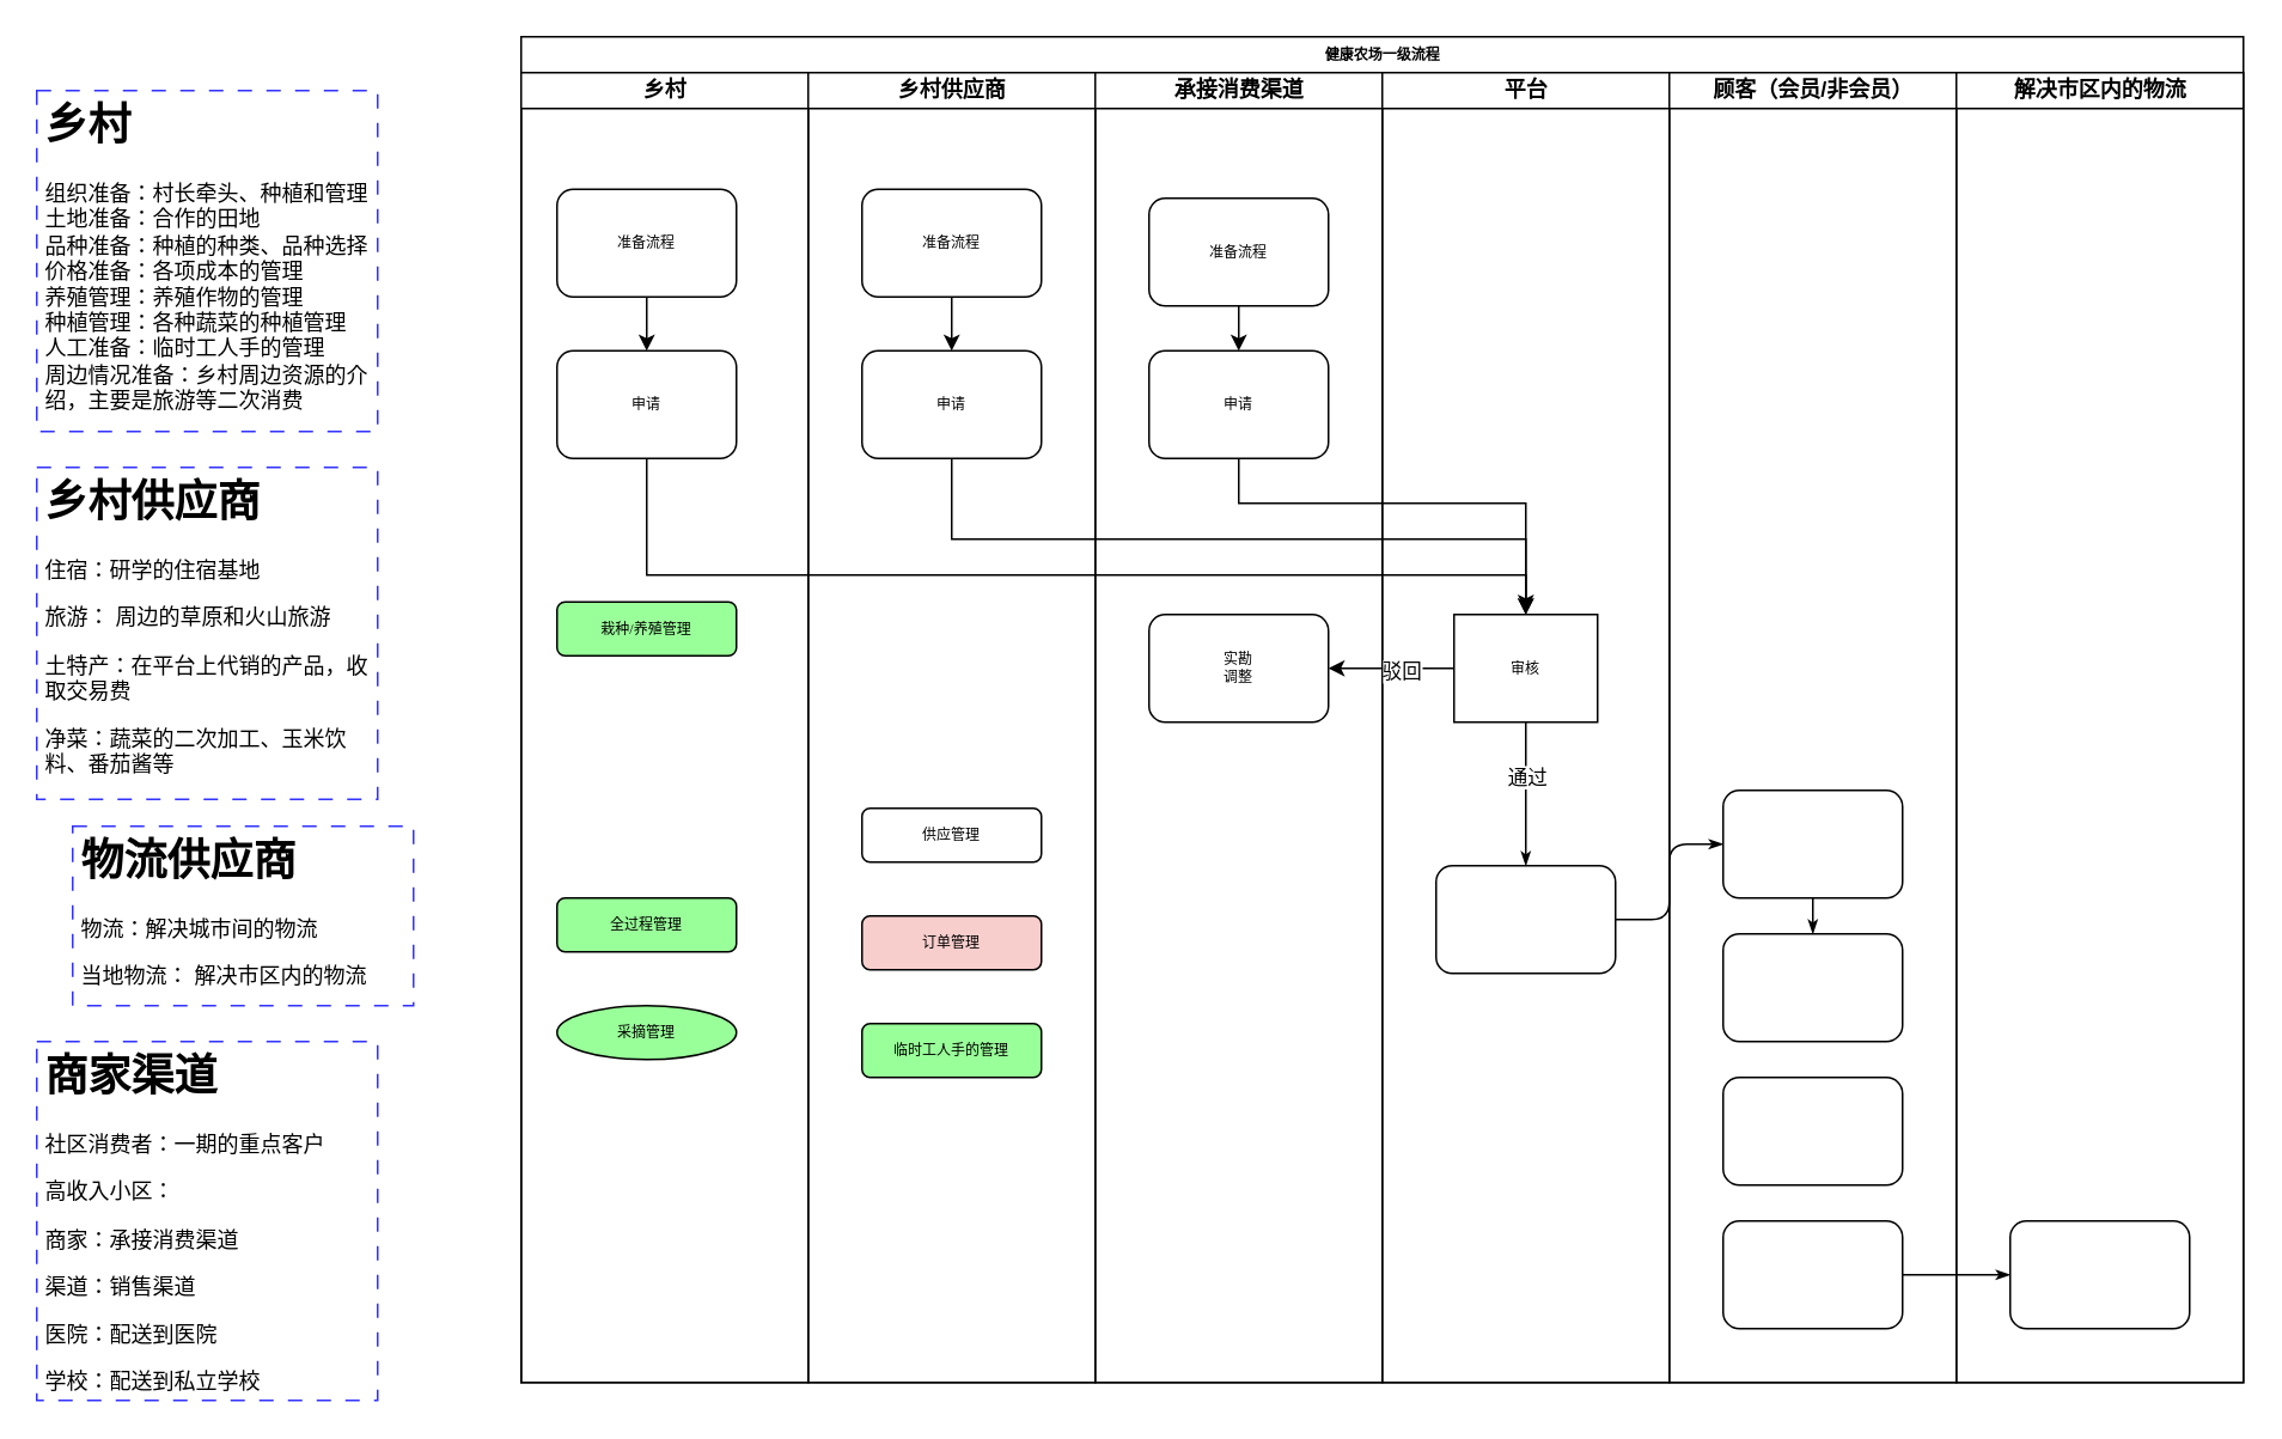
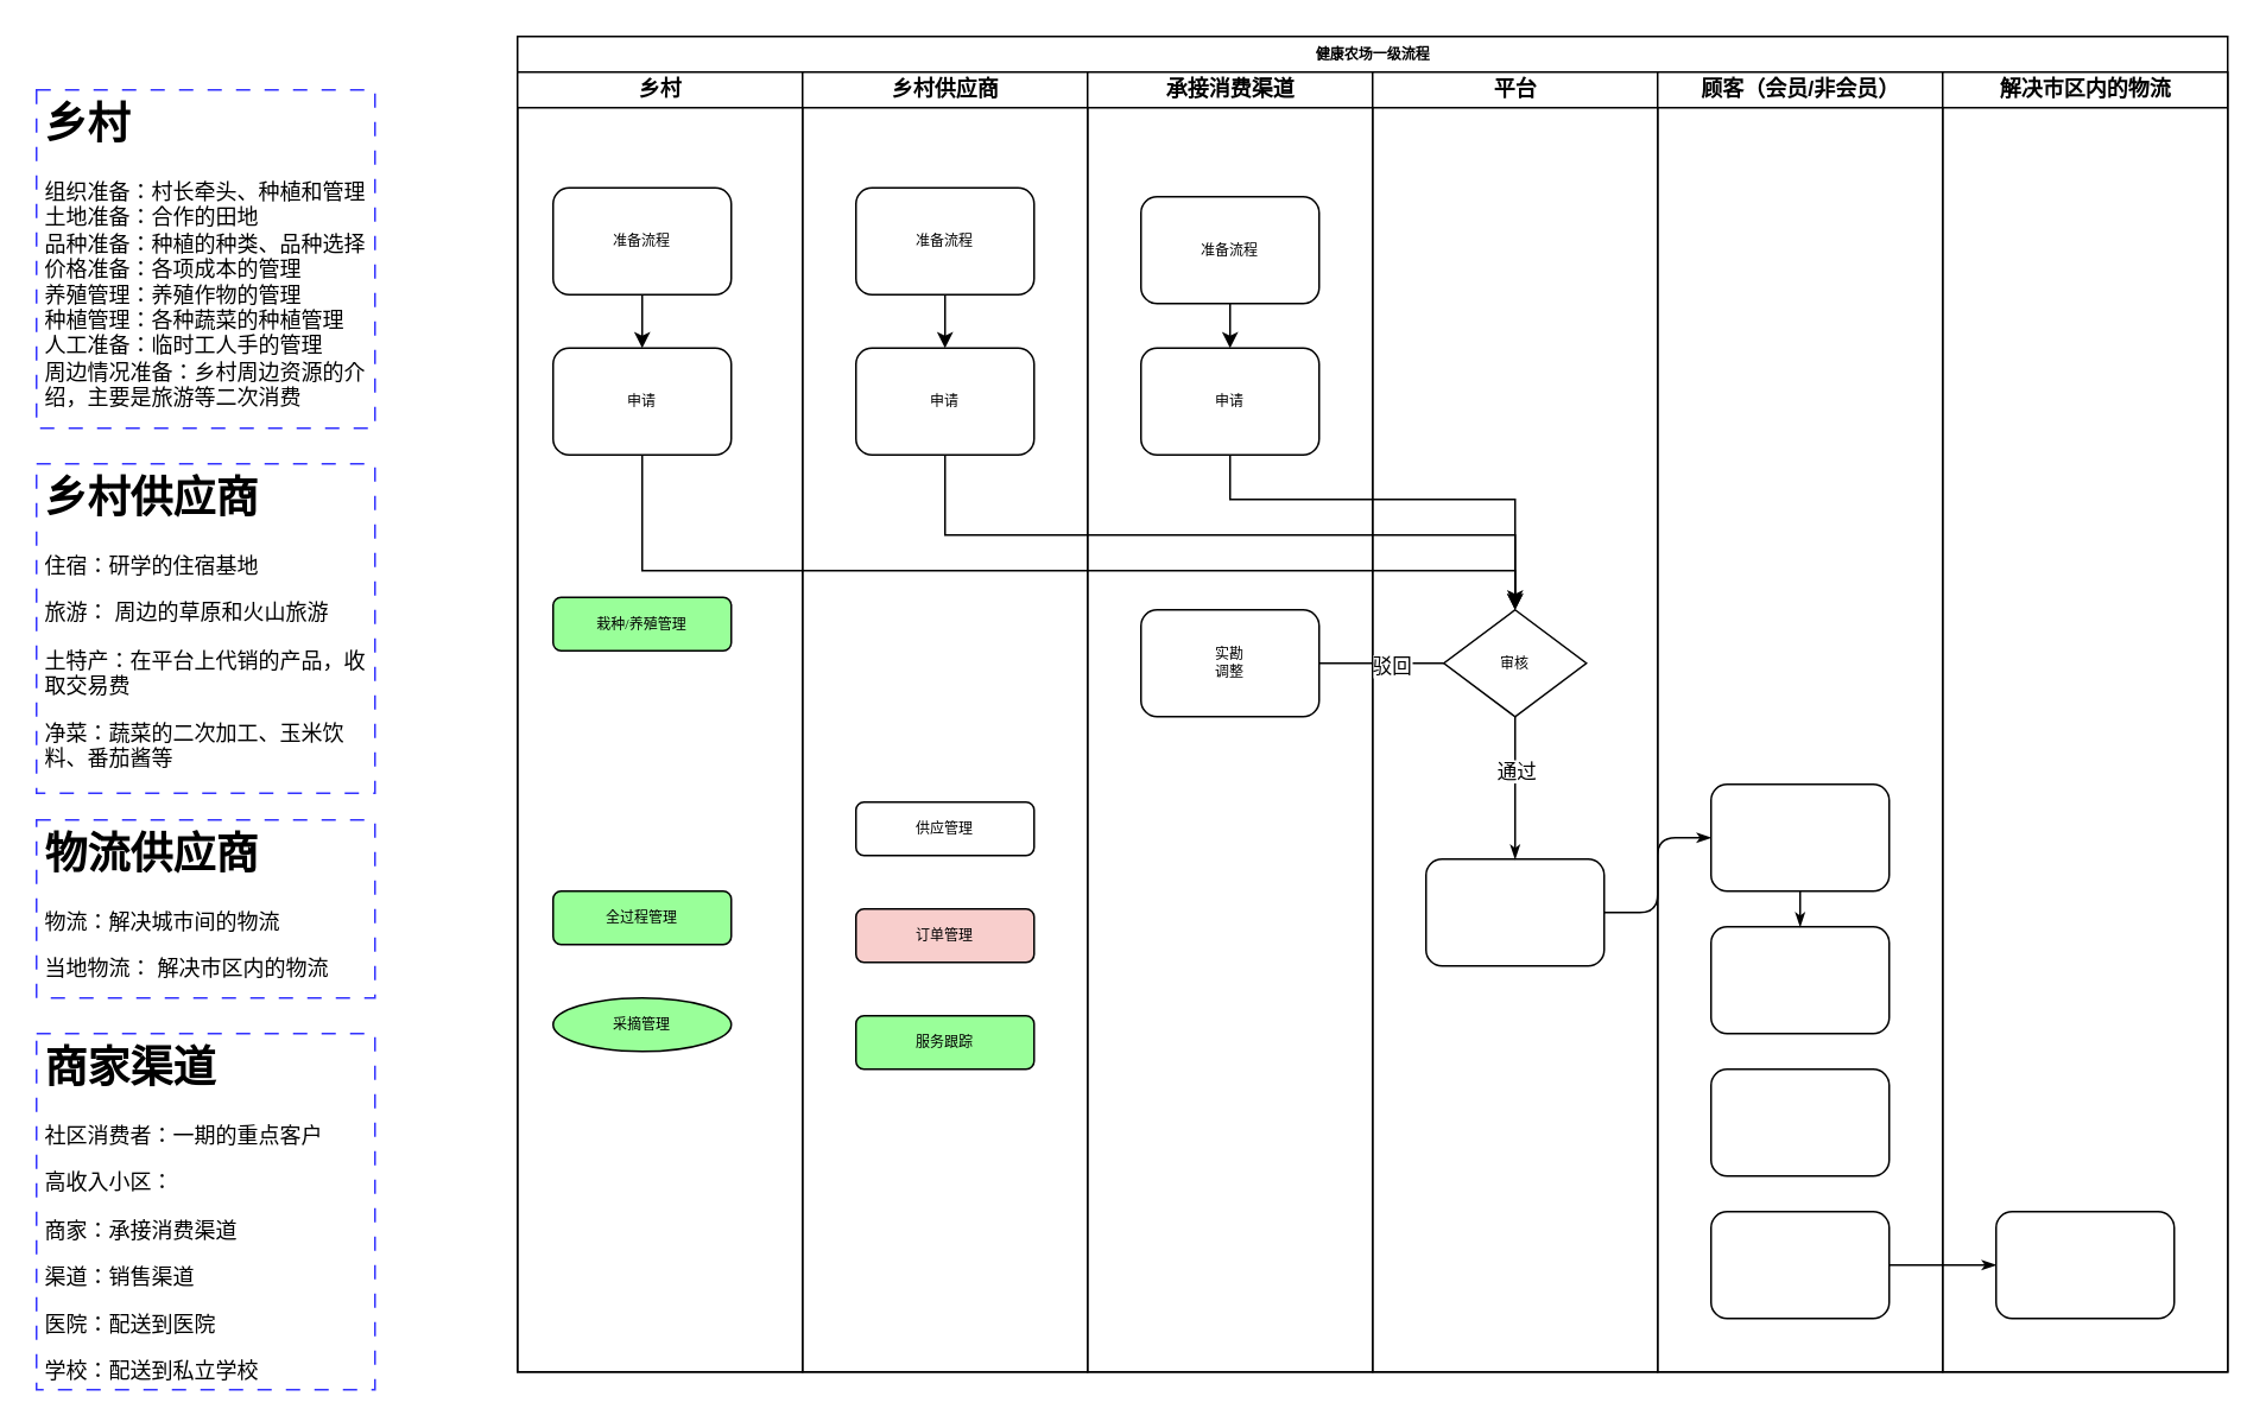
  <mxCell id="0" />
  <mxCell id="1" parent="0" />
  <mxCell id="2" value="健康农场一级流程" style="swimlane;html=1;childLayout=stackLayout;startSize=20;rounded=0;shadow=0;labelBackgroundColor=none;strokeWidth=1;fontFamily=Verdana;fontSize=8;align=center;" parent="1" vertex="1"><mxGeometry x="290" y="20" width="960" height="750" as="geometry" /></mxCell>
  <mxCell id="3" value="乡村" style="swimlane;html=1;startSize=20;" parent="2" vertex="1"><mxGeometry y="20" width="160" height="730" as="geometry" /></mxCell>
  <mxCell id="4" value="" style="edgeStyle=orthogonalEdgeStyle;rounded=0;orthogonalLoop=1;jettySize=auto;html=1;" edge="1" parent="3" source="5" target="6"><mxGeometry relative="1" as="geometry" /></mxCell>
  <mxCell id="5" value="准备流程" style="rounded=1;whiteSpace=wrap;html=1;shadow=0;labelBackgroundColor=none;strokeWidth=1;fontFamily=Verdana;fontSize=8;align=center;" parent="3" vertex="1"><mxGeometry x="20" y="65" width="100" height="60" as="geometry" /></mxCell>
  <mxCell id="6" value="申请" style="rounded=1;whiteSpace=wrap;html=1;shadow=0;labelBackgroundColor=none;strokeWidth=1;fontFamily=Verdana;fontSize=8;align=center;" parent="3" vertex="1"><mxGeometry x="20" y="155" width="100" height="60" as="geometry" /></mxCell>
  <mxCell id="7" value="栽种/养殖管理" style="rounded=1;whiteSpace=wrap;html=1;shadow=0;labelBackgroundColor=none;strokeWidth=1;fontFamily=Verdana;fontSize=8;align=center;fillColor=#99FF99;" vertex="1" parent="3"><mxGeometry x="20" y="295" width="100" height="30" as="geometry" /></mxCell>
  <mxCell id="8" value="全过程管理" style="rounded=1;whiteSpace=wrap;html=1;shadow=0;labelBackgroundColor=none;strokeWidth=1;fontFamily=Verdana;fontSize=8;align=center;fillColor=#99FF99;" vertex="1" parent="3"><mxGeometry x="20" y="460" width="100" height="30" as="geometry" /></mxCell>
  <mxCell id="9" value="采摘管理" style="ellipse;whiteSpace=wrap;html=1;shadow=0;labelBackgroundColor=none;strokeWidth=1;fontFamily=Verdana;fontSize=8;align=center;fillColor=#99FF99;" vertex="1" parent="3"><mxGeometry x="20" y="520" width="100" height="30" as="geometry" /></mxCell>
  <mxCell id="10" style="edgeStyle=orthogonalEdgeStyle;rounded=1;html=1;labelBackgroundColor=none;startArrow=none;startFill=0;startSize=5;endArrow=classicThin;endFill=1;endSize=5;jettySize=auto;orthogonalLoop=1;strokeWidth=1;fontFamily=Verdana;fontSize=8" parent="2" source="34" target="37" edge="1"><mxGeometry relative="1" as="geometry" /></mxCell>
  <mxCell id="11" style="edgeStyle=orthogonalEdgeStyle;rounded=1;html=1;labelBackgroundColor=none;startArrow=none;startFill=0;startSize=5;endArrow=classicThin;endFill=1;endSize=5;jettySize=auto;orthogonalLoop=1;strokeWidth=1;fontFamily=Verdana;fontSize=8" parent="2" source="27" target="31" edge="1"><mxGeometry relative="1" as="geometry" /></mxCell>
  <mxCell id="12" value="乡村供应商" style="swimlane;html=1;startSize=20;" parent="2" vertex="1"><mxGeometry x="160" y="20" width="160" height="730" as="geometry" /></mxCell>
  <mxCell id="13" value="" style="edgeStyle=orthogonalEdgeStyle;rounded=0;orthogonalLoop=1;jettySize=auto;html=1;" edge="1" parent="12" source="14" target="15"><mxGeometry relative="1" as="geometry" /></mxCell>
  <mxCell id="14" value="准备流程" style="rounded=1;whiteSpace=wrap;html=1;shadow=0;labelBackgroundColor=none;strokeWidth=1;fontFamily=Verdana;fontSize=8;align=center;" parent="12" vertex="1"><mxGeometry x="30" y="65" width="100" height="60" as="geometry" /></mxCell>
  <mxCell id="15" value="申请" style="rounded=1;whiteSpace=wrap;html=1;shadow=0;labelBackgroundColor=none;strokeWidth=1;fontFamily=Verdana;fontSize=8;align=center;" vertex="1" parent="12"><mxGeometry x="30" y="155" width="100" height="60" as="geometry" /></mxCell>
  <mxCell id="16" value="供应管理" style="rounded=1;whiteSpace=wrap;html=1;shadow=0;labelBackgroundColor=none;strokeWidth=1;fontFamily=Verdana;fontSize=8;align=center;fillColor=#ffffff;" vertex="1" parent="12"><mxGeometry x="30" y="410" width="100" height="30" as="geometry" /></mxCell>
  <mxCell id="17" value="订单管理" style="rounded=1;whiteSpace=wrap;html=1;shadow=0;labelBackgroundColor=none;strokeWidth=1;fontFamily=Verdana;fontSize=8;align=center;fillColor=#f8cecc;" vertex="1" parent="12"><mxGeometry x="30" y="470" width="100" height="30" as="geometry" /></mxCell>
- <mxCell id="18" value="临时工人手的管理" style="rounded=1;whiteSpace=wrap;html=1;shadow=0;labelBackgroundColor=none;strokeWidth=1;fontFamily=Verdana;fontSize=8;align=center;fillColor=#99FF99;" vertex="1" parent="12"><mxGeometry x="30" y="530" width="100" height="30" as="geometry" /></mxCell>
+ <mxCell id="18" value="服务跟踪" style="rounded=1;whiteSpace=wrap;html=1;shadow=0;labelBackgroundColor=none;strokeWidth=1;fontFamily=Verdana;fontSize=8;align=center;fillColor=#99FF99;" vertex="1" parent="12"><mxGeometry x="30" y="530" width="100" height="30" as="geometry" /></mxCell>
  <mxCell id="19" value="承接消费渠道" style="swimlane;html=1;startSize=20;" parent="2" vertex="1"><mxGeometry x="320" y="20" width="160" height="730" as="geometry" /></mxCell>
  <mxCell id="20" value="" style="edgeStyle=orthogonalEdgeStyle;rounded=0;orthogonalLoop=1;jettySize=auto;html=1;" edge="1" parent="19" source="21"><mxGeometry relative="1" as="geometry"><mxPoint x="240" y="300" as="targetPoint" /><Array as="points"><mxPoint x="80" y="240" /><mxPoint x="240" y="240" /></Array></mxGeometry></mxCell>
  <mxCell id="21" value="申请" style="rounded=1;whiteSpace=wrap;html=1;shadow=0;labelBackgroundColor=none;strokeWidth=1;fontFamily=Verdana;fontSize=8;align=center;" parent="19" vertex="1"><mxGeometry x="30" y="155" width="100" height="60" as="geometry" /></mxCell>
  <mxCell id="22" value="" style="edgeStyle=orthogonalEdgeStyle;rounded=0;orthogonalLoop=1;jettySize=auto;html=1;" edge="1" parent="19" source="23" target="21"><mxGeometry relative="1" as="geometry" /></mxCell>
  <mxCell id="23" value="准备流程" style="rounded=1;whiteSpace=wrap;html=1;shadow=0;labelBackgroundColor=none;strokeWidth=1;fontFamily=Verdana;fontSize=8;align=center;" vertex="1" parent="19"><mxGeometry x="30" y="70" width="100" height="60" as="geometry" /></mxCell>
  <mxCell id="24" value="实勘&lt;br&gt;调整" style="rounded=1;whiteSpace=wrap;html=1;shadow=0;labelBackgroundColor=none;strokeWidth=1;fontFamily=Verdana;fontSize=8;align=center;" vertex="1" parent="19"><mxGeometry x="30" y="302" width="100" height="60" as="geometry" /></mxCell>
  <mxCell id="25" value="平台" style="swimlane;html=1;startSize=20;" parent="2" vertex="1"><mxGeometry x="480" y="20" width="160" height="730" as="geometry" /></mxCell>
- <mxCell id="26" value="审核" style="whiteSpace=wrap;html=1;shadow=0;labelBackgroundColor=none;strokeWidth=1;fontFamily=Verdana;fontSize=8;align=center;rounded=0;" parent="25" vertex="1"><mxGeometry x="40" y="302" width="80" height="60" as="geometry" /></mxCell>
+ <mxCell id="26" value="审核" style="rhombus;whiteSpace=wrap;html=1;rounded=0;shadow=0;labelBackgroundColor=none;strokeWidth=1;fontFamily=Verdana;fontSize=8;align=center;" parent="25" vertex="1"><mxGeometry x="40" y="302" width="80" height="60" as="geometry" /></mxCell>
  <mxCell id="27" value="" style="rounded=1;whiteSpace=wrap;html=1;shadow=0;labelBackgroundColor=none;strokeWidth=1;fontFamily=Verdana;fontSize=8;align=center;" parent="25" vertex="1"><mxGeometry x="30" y="442" width="100" height="60" as="geometry" /></mxCell>
  <mxCell id="28" style="edgeStyle=orthogonalEdgeStyle;rounded=1;html=1;labelBackgroundColor=none;startArrow=none;startFill=0;startSize=5;endArrow=classicThin;endFill=1;endSize=5;jettySize=auto;orthogonalLoop=1;strokeWidth=1;fontFamily=Verdana;fontSize=8" parent="25" source="26" target="27" edge="1"><mxGeometry relative="1" as="geometry" /></mxCell>
  <mxCell id="29" value="通过" style="edgeLabel;html=1;align=center;verticalAlign=middle;resizable=0;points=[];" vertex="1" connectable="0" parent="28"><mxGeometry x="-0.246" relative="1" as="geometry"><mxPoint as="offset" /></mxGeometry></mxCell>
  <mxCell id="30" value="顾客（会员/非会员）" style="swimlane;html=1;startSize=20;" parent="2" vertex="1"><mxGeometry x="640" y="20" width="160" height="730" as="geometry" /></mxCell>
  <mxCell id="31" value="" style="rounded=1;whiteSpace=wrap;html=1;shadow=0;labelBackgroundColor=none;strokeWidth=1;fontFamily=Verdana;fontSize=8;align=center;" parent="30" vertex="1"><mxGeometry x="30" y="400" width="100" height="60" as="geometry" /></mxCell>
  <mxCell id="32" value="" style="rounded=1;whiteSpace=wrap;html=1;shadow=0;labelBackgroundColor=none;strokeWidth=1;fontFamily=Verdana;fontSize=8;align=center;" parent="30" vertex="1"><mxGeometry x="30" y="480" width="100" height="60" as="geometry" /></mxCell>
  <mxCell id="33" value="" style="rounded=1;whiteSpace=wrap;html=1;shadow=0;labelBackgroundColor=none;strokeWidth=1;fontFamily=Verdana;fontSize=8;align=center;" parent="30" vertex="1"><mxGeometry x="30" y="560" width="100" height="60" as="geometry" /></mxCell>
  <mxCell id="34" value="" style="rounded=1;whiteSpace=wrap;html=1;shadow=0;labelBackgroundColor=none;strokeWidth=1;fontFamily=Verdana;fontSize=8;align=center;" parent="30" vertex="1"><mxGeometry x="30" y="640" width="100" height="60" as="geometry" /></mxCell>
  <mxCell id="35" style="edgeStyle=orthogonalEdgeStyle;rounded=1;html=1;labelBackgroundColor=none;startArrow=none;startFill=0;startSize=5;endArrow=classicThin;endFill=1;endSize=5;jettySize=auto;orthogonalLoop=1;strokeWidth=1;fontFamily=Verdana;fontSize=8" parent="30" source="31" target="32" edge="1"><mxGeometry relative="1" as="geometry" /></mxCell>
  <mxCell id="36" value="解决市区内的物流" style="swimlane;html=1;startSize=20;" parent="2" vertex="1"><mxGeometry x="800" y="20" width="160" height="730" as="geometry" /></mxCell>
  <mxCell id="37" value="" style="rounded=1;whiteSpace=wrap;html=1;shadow=0;labelBackgroundColor=none;strokeWidth=1;fontFamily=Verdana;fontSize=8;align=center;" parent="36" vertex="1"><mxGeometry x="30" y="640" width="100" height="60" as="geometry" /></mxCell>
- <mxCell id="38" value="" style="edgeStyle=orthogonalEdgeStyle;rounded=0;orthogonalLoop=1;jettySize=auto;html=1;" edge="1" parent="2" source="26" target="24"><mxGeometry relative="1" as="geometry"><Array as="points"><mxPoint x="470" y="352" /><mxPoint x="470" y="352" /></Array></mxGeometry></mxCell>
+ <mxCell id="38" value="" style="edgeStyle=orthogonalEdgeStyle;rounded=0;orthogonalLoop=1;jettySize=auto;html=1;endArrow=none;" edge="1" parent="2" source="26" target="24"><mxGeometry relative="1" as="geometry"><Array as="points"><mxPoint x="470" y="352" /><mxPoint x="470" y="352" /></Array></mxGeometry></mxCell>
  <mxCell id="39" value="驳回" style="edgeLabel;html=1;align=center;verticalAlign=middle;resizable=0;points=[];" vertex="1" connectable="0" parent="38"><mxGeometry x="-0.139" y="1" relative="1" as="geometry"><mxPoint as="offset" /></mxGeometry></mxCell>
  <mxCell id="40" style="edgeStyle=orthogonalEdgeStyle;rounded=0;orthogonalLoop=1;jettySize=auto;html=1;" edge="1" parent="2" source="6" target="26"><mxGeometry relative="1" as="geometry"><Array as="points"><mxPoint x="70" y="300" /><mxPoint x="560" y="300" /></Array></mxGeometry></mxCell>
  <mxCell id="41" style="edgeStyle=orthogonalEdgeStyle;rounded=0;orthogonalLoop=1;jettySize=auto;html=1;" edge="1" parent="2" source="15" target="26"><mxGeometry relative="1" as="geometry"><Array as="points"><mxPoint x="240" y="280" /><mxPoint x="560" y="280" /></Array></mxGeometry></mxCell>
  <mxCell id="42" value="&lt;h1&gt;乡村&lt;/h1&gt;&lt;div class=&quot;mind-clipboard&quot;&gt;&lt;div&gt;组织准备：村长牵头、种植和管理&lt;/div&gt;&lt;div&gt;土地准备：合作的田地&lt;/div&gt;&lt;div&gt;品种准备：种植的种类、品种选择&lt;/div&gt;&lt;div&gt;价格准备：各项成本的管理&lt;/div&gt;&lt;div&gt;养殖管理：养殖作物的管理&lt;/div&gt;&lt;div&gt;种植管理：各种蔬菜的种植管理&lt;/div&gt;&lt;div&gt;人工准备：临时工人手的管理&lt;/div&gt;&lt;div&gt;周边情况准备：乡村周边资源的介绍，主要是旅游等二次消费&lt;/div&gt;&lt;div&gt;&lt;/div&gt;&lt;/div&gt;" style="text;html=1;strokeColor=#3333FF;fillColor=none;spacing=5;spacingTop=-20;whiteSpace=wrap;overflow=hidden;rounded=0;dashed=1;dashPattern=8 8;" vertex="1" parent="1"><mxGeometry x="20" y="50" width="190" height="190" as="geometry" /></mxCell>
  <mxCell id="43" value="&lt;h1&gt;乡村供应商&lt;/h1&gt;&lt;p&gt;住宿：研学的住宿基地&lt;/p&gt;&lt;p&gt;旅游： 周边的草原和火山旅游&lt;/p&gt;&lt;p&gt;土特产：在平台上代销的产品，收取交易费&lt;/p&gt;&lt;p&gt;净菜：蔬菜的二次加工、玉米饮料、番茄酱等&lt;br&gt;&lt;/p&gt;&lt;p&gt;&lt;br&gt;&lt;/p&gt;" style="text;html=1;strokeColor=#3333FF;fillColor=none;spacing=5;spacingTop=-20;whiteSpace=wrap;overflow=hidden;rounded=0;dashed=1;dashPattern=8 8;" vertex="1" parent="1"><mxGeometry x="20" y="260" width="190" height="185" as="geometry" /></mxCell>
- <mxCell id="44" value="&lt;h1&gt;物流供应商&lt;/h1&gt;&lt;p&gt;物流：解决城市间的物流&lt;/p&gt;&lt;p&gt;当地物流： 解决市区内的物流&lt;/p&gt;&lt;p&gt;&lt;br&gt;&lt;/p&gt;" style="text;html=1;strokeColor=#3333FF;fillColor=none;spacing=5;spacingTop=-20;whiteSpace=wrap;overflow=hidden;rounded=0;dashed=1;dashPattern=8 8;" vertex="1" parent="1"><mxGeometry x="40" y="460" width="190" height="100" as="geometry" /></mxCell>
+ <mxCell id="44" value="&lt;h1&gt;物流供应商&lt;/h1&gt;&lt;p&gt;物流：解决城市间的物流&lt;/p&gt;&lt;p&gt;当地物流： 解决市区内的物流&lt;/p&gt;&lt;p&gt;&lt;br&gt;&lt;/p&gt;" style="text;html=1;strokeColor=#3333FF;fillColor=none;spacing=5;spacingTop=-20;whiteSpace=wrap;overflow=hidden;rounded=0;dashed=1;dashPattern=8 8;" vertex="1" parent="1"><mxGeometry x="20" y="460" width="190" height="100" as="geometry" /></mxCell>
  <mxCell id="45" value="&lt;h1&gt;商家渠道&lt;/h1&gt;&lt;p&gt;社区消费者：一期的重点客户&lt;/p&gt;&lt;p&gt;高收入小区：&lt;/p&gt;&lt;p&gt;商家：承接消费渠道&lt;/p&gt;&lt;p&gt;渠道：销售渠道&lt;/p&gt;&lt;p&gt;&lt;span style=&quot;background-color: initial;&quot;&gt;医院：配送到医院&lt;/span&gt;&lt;br&gt;&lt;/p&gt;&lt;p&gt;学校：配送到私立学校&lt;/p&gt;" style="text;html=1;strokeColor=#3333FF;fillColor=none;spacing=5;spacingTop=-20;whiteSpace=wrap;overflow=hidden;rounded=0;dashed=1;dashPattern=8 8;" vertex="1" parent="1"><mxGeometry x="20" y="580" width="190" height="200" as="geometry" /></mxCell>
